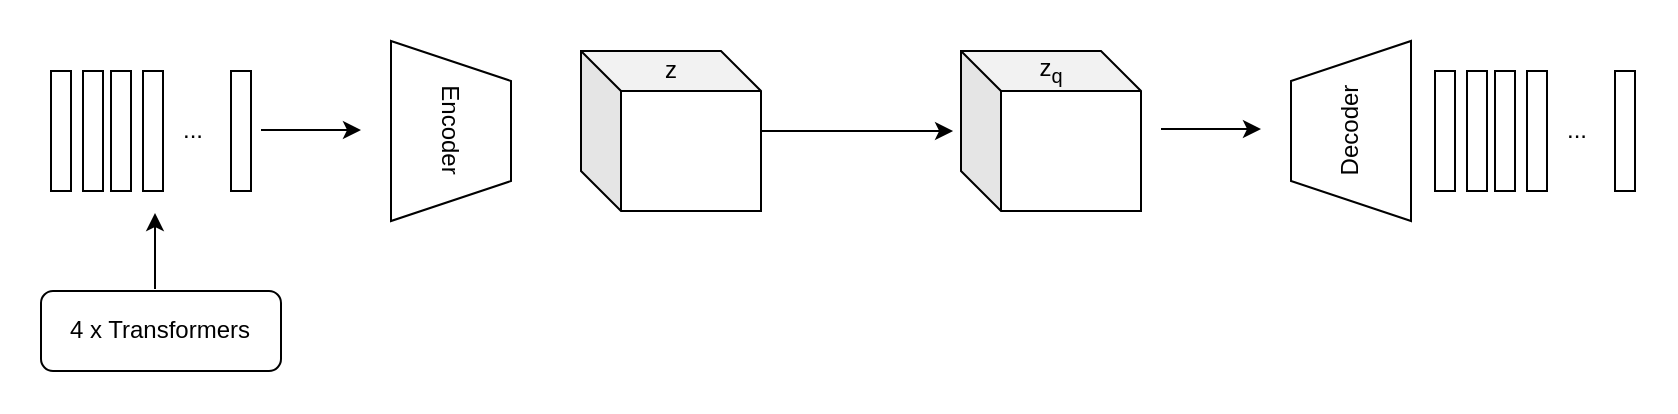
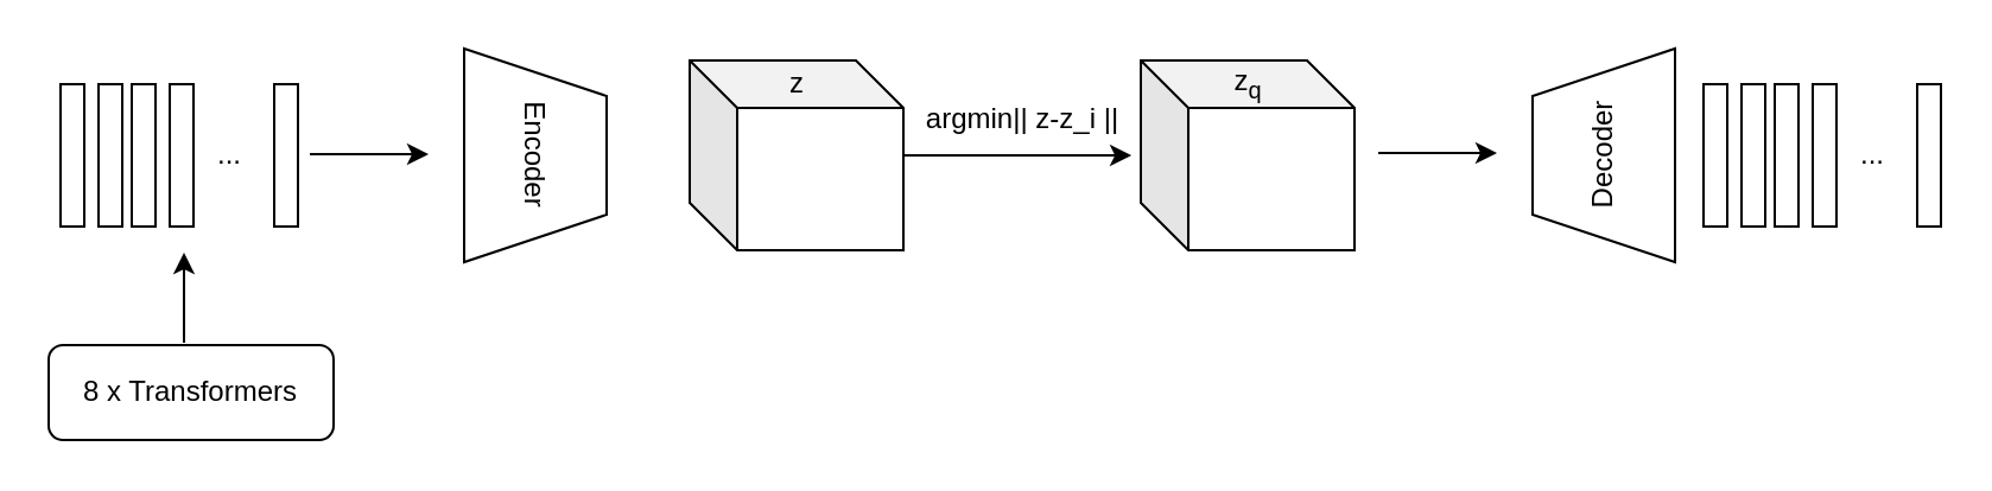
  <mxCell id="0" />
  <mxCell id="1" parent="0" />
- <mxCell id="2" value="4 x Transformers" style="rounded=1;whiteSpace=wrap;html=1;" vertex="1" parent="1"><mxGeometry x="20" y="145" width="120" height="40" as="geometry" /></mxCell>
+ <mxCell id="2" value="8 x Transformers" style="rounded=1;whiteSpace=wrap;html=1;" vertex="1" parent="1"><mxGeometry x="20" y="145" width="120" height="40" as="geometry" /></mxCell>
  <mxCell id="3" value="" style="rounded=0;whiteSpace=wrap;html=1;" vertex="1" parent="1"><mxGeometry x="25" y="35" width="10" height="60" as="geometry" /></mxCell>
  <mxCell id="4" value="" style="rounded=0;whiteSpace=wrap;html=1;" vertex="1" parent="1"><mxGeometry x="41" y="35" width="10" height="60" as="geometry" /></mxCell>
  <mxCell id="5" value="" style="rounded=0;whiteSpace=wrap;html=1;" vertex="1" parent="1"><mxGeometry x="55" y="35" width="10" height="60" as="geometry" /></mxCell>
  <mxCell id="6" value="" style="rounded=0;whiteSpace=wrap;html=1;" vertex="1" parent="1"><mxGeometry x="71" y="35" width="10" height="60" as="geometry" /></mxCell>
  <mxCell id="7" value="" style="rounded=0;whiteSpace=wrap;html=1;" vertex="1" parent="1"><mxGeometry x="115" y="35" width="10" height="60" as="geometry" /></mxCell>
  <mxCell id="8" value="..." style="text;html=1;align=center;verticalAlign=middle;resizable=0;points=[];autosize=1;strokeColor=none;fillColor=none;" vertex="1" parent="1"><mxGeometry x="81" y="50" width="30" height="30" as="geometry" /></mxCell>
  <mxCell id="9" value="" style="endArrow=classic;html=1;rounded=0;exitX=0.425;exitY=-0.05;exitDx=0;exitDy=0;exitPerimeter=0;" edge="1" parent="1"><mxGeometry width="50" height="50" relative="1" as="geometry"><mxPoint x="77" y="144" as="sourcePoint" /><mxPoint x="77" y="106" as="targetPoint" /></mxGeometry></mxCell>
  <mxCell id="10" value="" style="endArrow=classic;html=1;rounded=0;" edge="1" parent="1"><mxGeometry width="50" height="50" relative="1" as="geometry"><mxPoint x="130" y="64.5" as="sourcePoint" /><mxPoint x="180" y="64.5" as="targetPoint" /></mxGeometry></mxCell>
  <mxCell id="11" value="Encoder" style="shape=trapezoid;perimeter=trapezoidPerimeter;whiteSpace=wrap;html=1;fixedSize=1;rotation=90;" vertex="1" parent="1"><mxGeometry x="180" y="35" width="90" height="60" as="geometry" /></mxCell>
  <mxCell id="12" value="Decoder" style="shape=trapezoid;perimeter=trapezoidPerimeter;whiteSpace=wrap;html=1;fixedSize=1;rotation=-90;" vertex="1" parent="1"><mxGeometry x="630" y="35" width="90" height="60" as="geometry" /></mxCell>
  <mxCell id="13" value="" style="shape=cube;whiteSpace=wrap;html=1;boundedLbl=1;backgroundOutline=1;darkOpacity=0.05;darkOpacity2=0.1;" vertex="1" parent="1"><mxGeometry x="290" y="25" width="90" height="80" as="geometry" /></mxCell>
  <mxCell id="14" value="" style="shape=cube;whiteSpace=wrap;html=1;boundedLbl=1;backgroundOutline=1;darkOpacity=0.05;darkOpacity2=0.1;" vertex="1" parent="1"><mxGeometry x="480" y="25" width="90" height="80" as="geometry" /></mxCell>
  <mxCell id="15" value="z&lt;sub&gt;q&lt;/sub&gt;" style="text;html=1;align=center;verticalAlign=middle;resizable=0;points=[];autosize=1;strokeColor=none;fillColor=none;" vertex="1" parent="1"><mxGeometry x="505" y="20" width="40" height="30" as="geometry" /></mxCell>
  <mxCell id="16" value="z" style="text;html=1;align=center;verticalAlign=middle;resizable=0;points=[];autosize=1;strokeColor=none;fillColor=none;" vertex="1" parent="1"><mxGeometry x="320" y="20" width="30" height="30" as="geometry" /></mxCell>
  <mxCell id="17" style="edgeStyle=orthogonalEdgeStyle;rounded=0;orthogonalLoop=1;jettySize=auto;html=1;entryX=-0.044;entryY=0.5;entryDx=0;entryDy=0;entryPerimeter=0;" edge="1" parent="1" source="13" target="14"><mxGeometry relative="1" as="geometry" /></mxCell>
+ <mxCell id="18" value="argmin|| z-z_i ||" style="text;html=1;align=center;verticalAlign=middle;resizable=0;points=[];autosize=1;strokeColor=none;fillColor=none;" vertex="1" parent="1"><mxGeometry x="380" y="35" width="100" height="30" as="geometry" /></mxCell>
  <mxCell id="19" value="" style="endArrow=classic;html=1;rounded=0;" edge="1" parent="1"><mxGeometry width="50" height="50" relative="1" as="geometry"><mxPoint x="580" y="64" as="sourcePoint" /><mxPoint x="630" y="64" as="targetPoint" /></mxGeometry></mxCell>
  <mxCell id="20" value="" style="rounded=0;whiteSpace=wrap;html=1;" vertex="1" parent="1"><mxGeometry x="717" y="35" width="10" height="60" as="geometry" /></mxCell>
  <mxCell id="21" value="" style="rounded=0;whiteSpace=wrap;html=1;" vertex="1" parent="1"><mxGeometry x="733" y="35" width="10" height="60" as="geometry" /></mxCell>
  <mxCell id="22" value="" style="rounded=0;whiteSpace=wrap;html=1;" vertex="1" parent="1"><mxGeometry x="747" y="35" width="10" height="60" as="geometry" /></mxCell>
  <mxCell id="23" value="" style="rounded=0;whiteSpace=wrap;html=1;" vertex="1" parent="1"><mxGeometry x="763" y="35" width="10" height="60" as="geometry" /></mxCell>
  <mxCell id="24" value="" style="rounded=0;whiteSpace=wrap;html=1;" vertex="1" parent="1"><mxGeometry x="807" y="35" width="10" height="60" as="geometry" /></mxCell>
  <mxCell id="25" value="..." style="text;html=1;align=center;verticalAlign=middle;resizable=0;points=[];autosize=1;strokeColor=none;fillColor=none;" vertex="1" parent="1"><mxGeometry x="773" y="50" width="30" height="30" as="geometry" /></mxCell>
